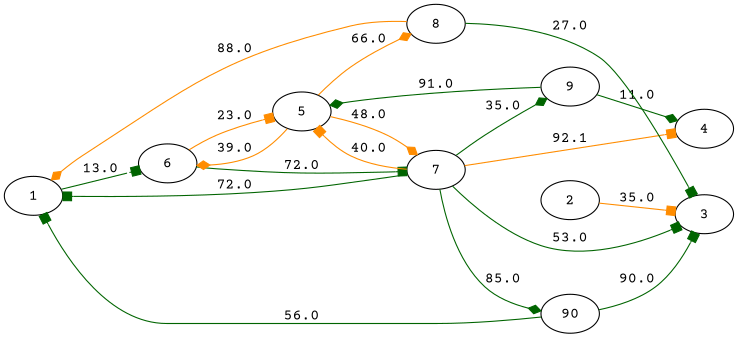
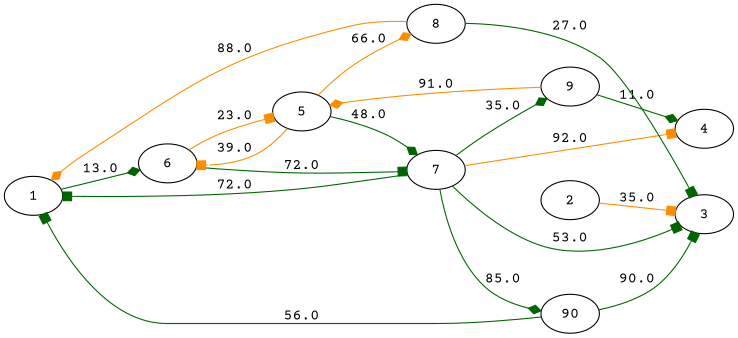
  strict digraph {
    fontname="Courier Prime"
    rankdir=LR
    node [fontname="Courier Prime"]
    edge [arrowhead=box color=darkgreen fontname="Courier Prime"]
    n1 [label=1]
    n2 [label=6]
    n3 [label=5]
    n4 [label=7]
    n5 [label=2]
    n6 [label=3]
    n7 [label=9]
    n8 [label=4]
    n9 [label=8]
    n10 [label=90]
-   n1 -> n2 [label=13.0]
+   n1 -> n2 [arrowhead=diamond label=13.0]
    n2 -> n3 [color=darkorange label=23.0]
    n2 -> n4 [label=72.0]
-   n3 -> n2 [arrowhead=diamond color=darkorange label=39.0]
-   n3 -> n4 [arrowhead=diamond color=darkorange label=48.0]
+   n3 -> n2 [color=darkorange label=39.0]
+   n3 -> n4 [arrowhead=diamond label=48.0]
    n3 -> n9 [arrowhead=diamond color=darkorange label=66.0]
    n4 -> n1 [label=72.0]
-   n4 -> n3 [color=darkorange label=40.0]
    n4 -> n6 [label=53.0]
    n4 -> n7 [arrowhead=diamond label=35.0]
-   n4 -> n8 [color=darkorange label=92.1]
+   n4 -> n8 [color=darkorange label=92.0]
    n4 -> n10 [arrowhead=diamond label=85.0]
    n5 -> n6 [color=darkorange label=35.0]
-   n7 -> n3 [arrowhead=diamond label=91.0]
+   n7 -> n3 [arrowhead=diamond color=darkorange label=91.0]
    n7 -> n8 [arrowhead=diamond label=11.0]
    n9 -> n1 [arrowhead=diamond color=darkorange label=88.0]
    n9 -> n6 [label=27.0]
    n10 -> n1 [label=56.0]
    n10 -> n6 [label=90.0]
  }
